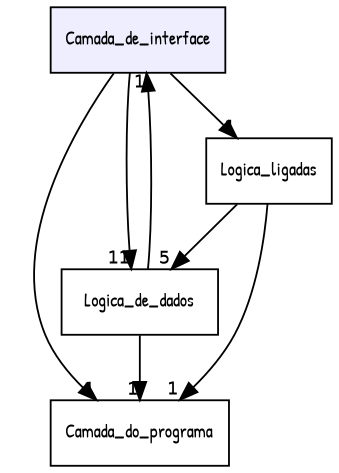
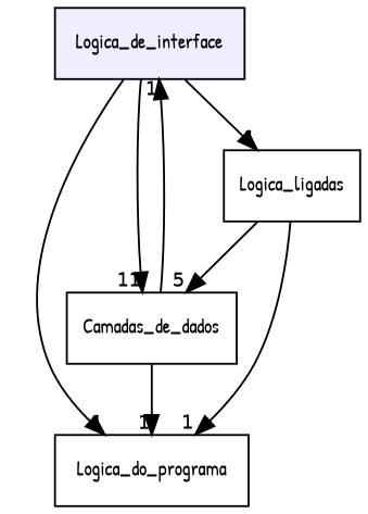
  digraph {
    compound=true
    fontname="Patrick Hand"
    node [fontname="Patrick Hand" fontsize=10 shape=box]
    edge [fontname="Patrick Hand" headlabel=1 labeldistance=1.5 labelfontname=Helvetica labelfontsize=10]
-   n1 [fillcolor="#eeeeff" label=Camada_de_interface pencolor=black style=filled]
-   n2 [label=Logica_de_dados]
-   n3 [label=Camada_do_programa]
+   n1 [fillcolor="#eeeeff" label=Logica_de_interface pencolor=black style=filled]
+   n2 [label=Camadas_de_dados]
+   n3 [label=Logica_do_programa]
    n4 [label=Logica_ligadas]
    n1 -> n2 [headlabel=11]
    n1 -> n3
    n1 -> n4
    n2 -> n1
    n2 -> n3
    n4 -> n2 [headlabel=5]
    n4 -> n3
  }
